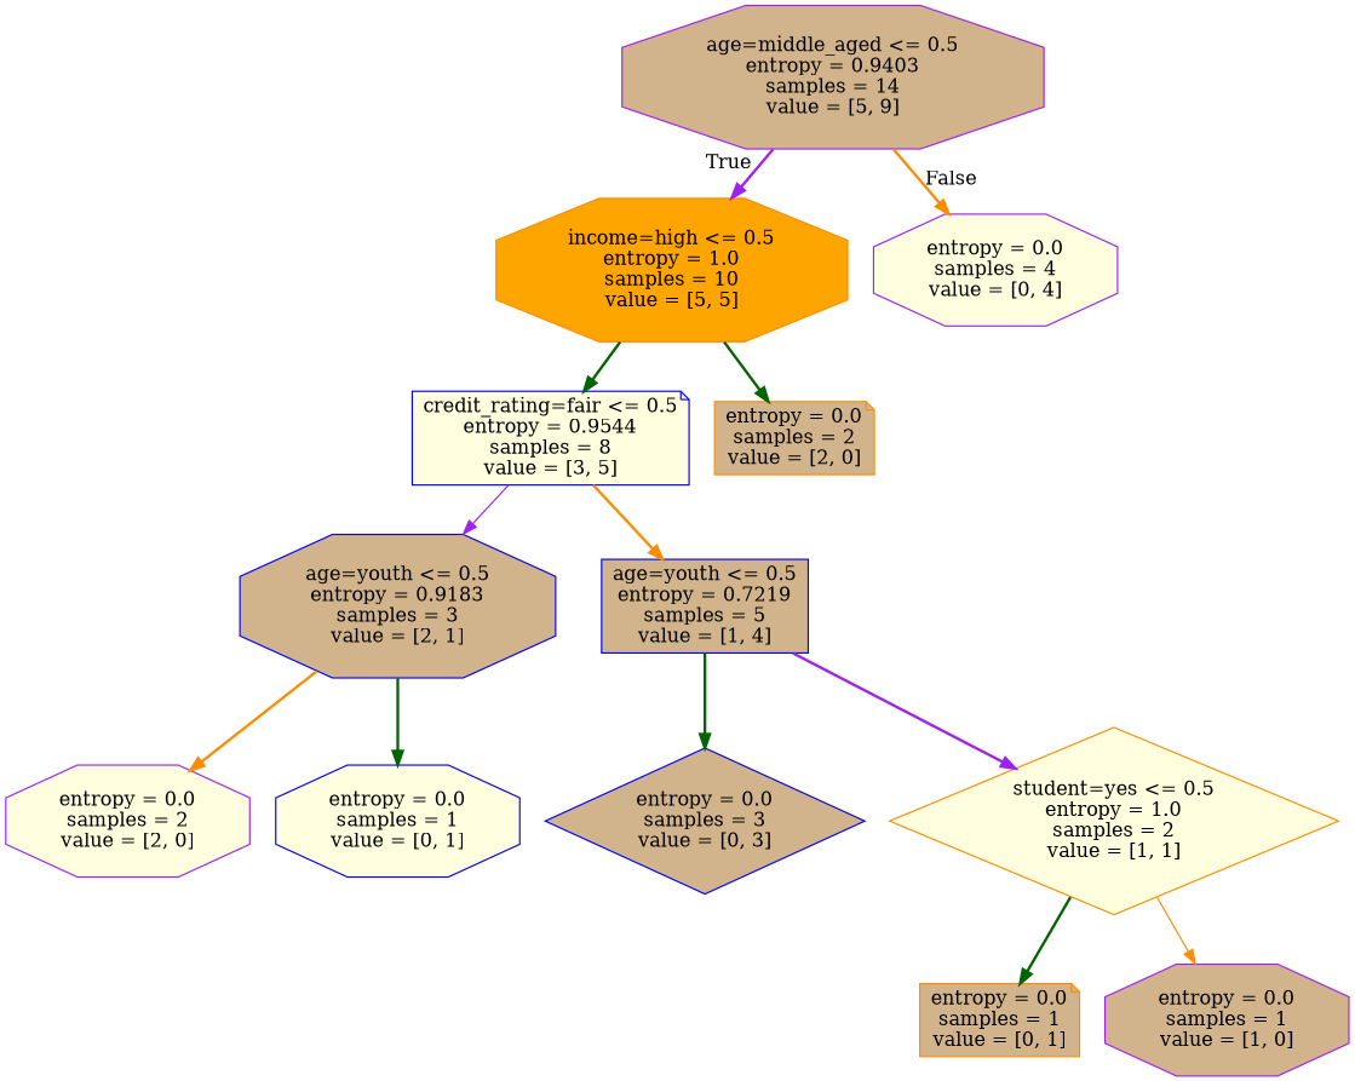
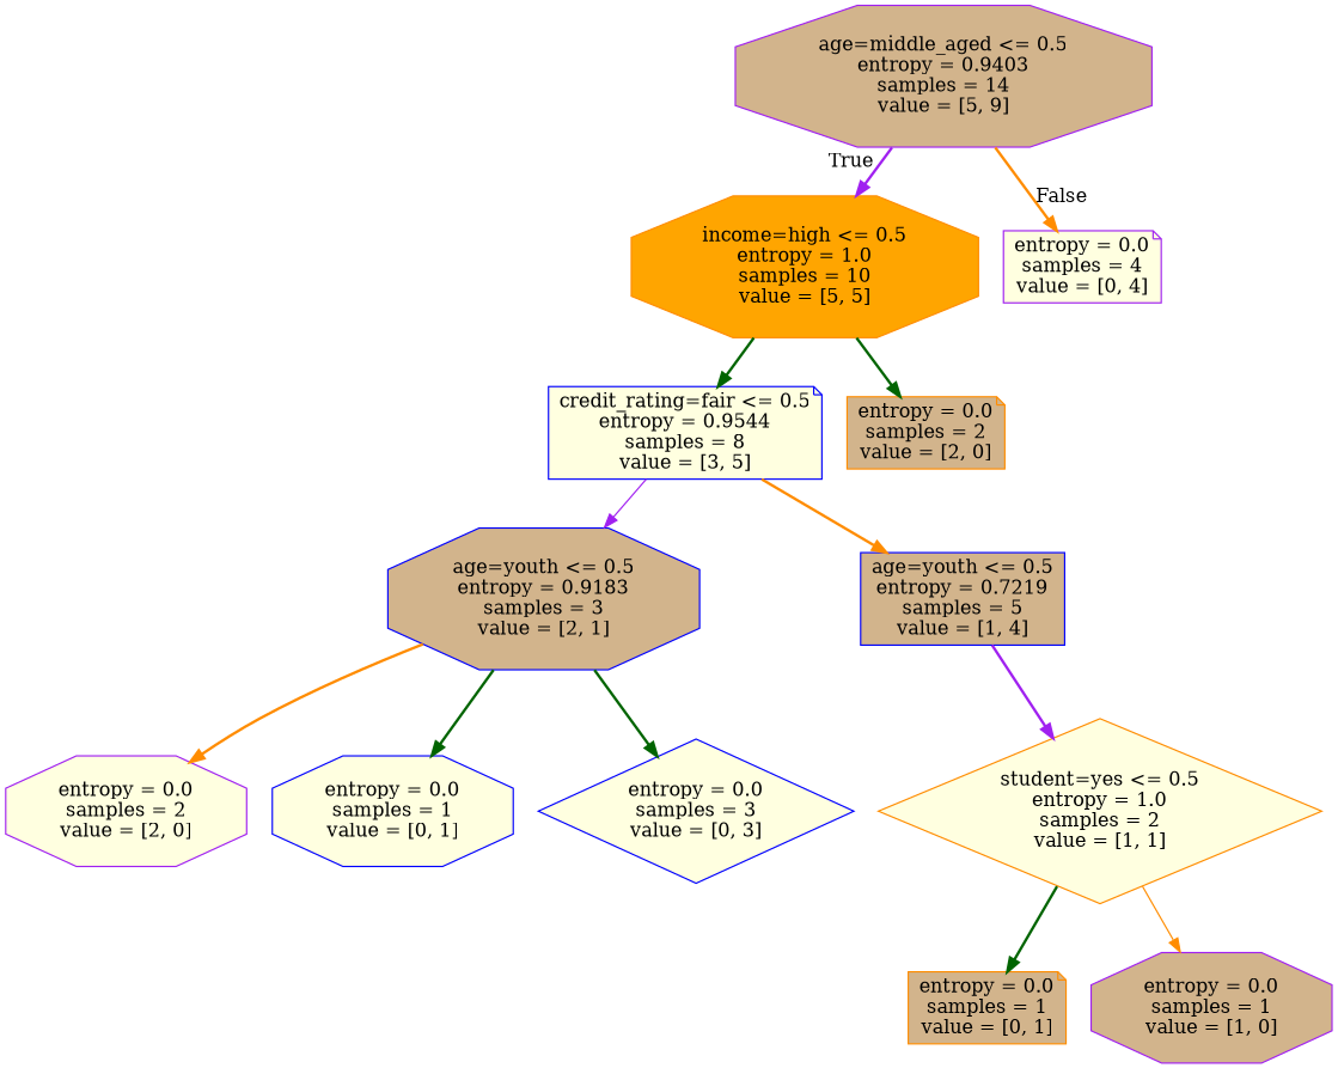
  digraph {
    node [color=blue fillcolor=tan shape=octagon style=filled]
    edge [color=darkgreen style=bold]
    n1 [color=purple label="age=middle_aged <= 0.5\nentropy = 0.9403\nsamples = 14\nvalue = [5, 9]"]
    n2 [color=darkorange fillcolor=orange label="income=high <= 0.5\nentropy = 1.0\nsamples = 10\nvalue = [5, 5]"]
-   n3 [color=purple fillcolor=lightyellow label="entropy = 0.0\nsamples = 4\nvalue = [0, 4]"]
+   n3 [color=purple fillcolor=lightyellow label="entropy = 0.0\nsamples = 4\nvalue = [0, 4]" shape=note]
    n4 [fillcolor=lightyellow label="credit_rating=fair <= 0.5\nentropy = 0.9544\nsamples = 8\nvalue = [3, 5]" shape=note]
    n5 [color=darkorange label="entropy = 0.0\nsamples = 2\nvalue = [2, 0]" shape=note]
    n6 [label="age=youth <= 0.5\nentropy = 0.9183\nsamples = 3\nvalue = [2, 1]"]
    n7 [label="age=youth <= 0.5\nentropy = 0.7219\nsamples = 5\nvalue = [1, 4]" shape=box]
    n8 [color=purple fillcolor=lightyellow label="entropy = 0.0\nsamples = 2\nvalue = [2, 0]"]
    n9 [fillcolor=lightyellow label="entropy = 0.0\nsamples = 1\nvalue = [0, 1]"]
-   n10 [label="entropy = 0.0\nsamples = 3\nvalue = [0, 3]" shape=diamond]
+   n10 [fillcolor=lightyellow label="entropy = 0.0\nsamples = 3\nvalue = [0, 3]" shape=diamond]
    n11 [color=darkorange fillcolor=lightyellow label="student=yes <= 0.5\nentropy = 1.0\nsamples = 2\nvalue = [1, 1]" shape=diamond]
    n12 [color=darkorange label="entropy = 0.0\nsamples = 1\nvalue = [0, 1]" shape=note]
    n13 [color=purple label="entropy = 0.0\nsamples = 1\nvalue = [1, 0]"]
    n1 -> n2 [color=purple headlabel=True labelangle=45 labeldistance=2.5]
    n1 -> n3 [color=darkorange headlabel=False labelangle=-45 labeldistance=2.5]
    n2 -> n4
    n2 -> n5
    n4 -> n6 [color=purple style=solid]
    n4 -> n7 [color=darkorange]
    n6 -> n8 [color=darkorange]
    n6 -> n9
-   n7 -> n10
+   n6 -> n10
    n7 -> n11 [color=purple]
    n11 -> n12
    n11 -> n13 [color=darkorange style=solid]
  }
